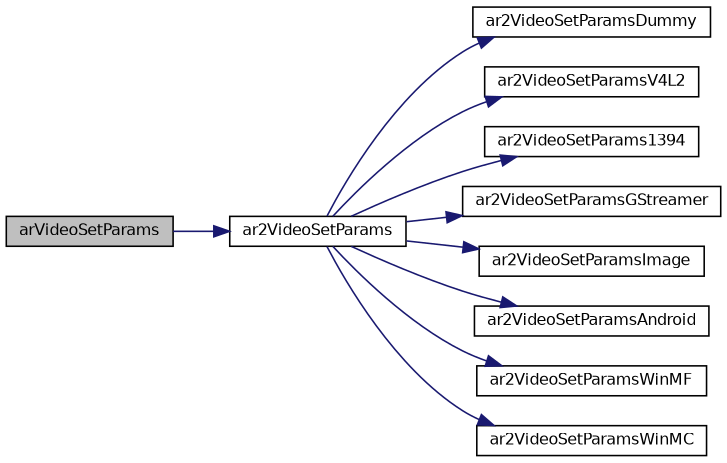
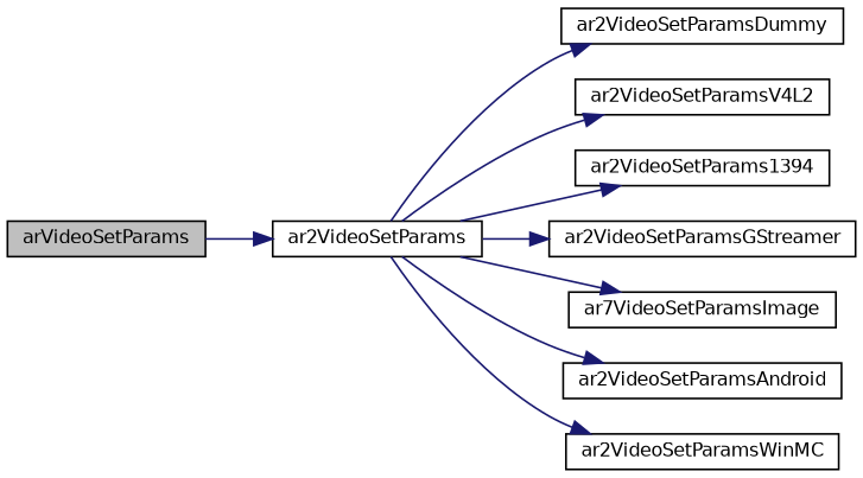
  digraph {
    rankdir=LR
    node [color=black fillcolor=white fontname=Helvetica fontsize=10 shape=record style=filled]
    edge [color=midnightblue fontname=Helvetica fontsize=10 labelfontname=Helvetica labelfontsize=10 style=solid]
    n1 [fillcolor=grey75 fontcolor=black height=0.2 label=arVideoSetParams width=0.4]
    n2 [height=0.2 label=ar2VideoSetParams width=0.4]
    n3 [height=0.2 label=ar2VideoSetParamsDummy width=0.4]
    n4 [height=0.2 label=ar2VideoSetParamsV4L2 width=0.4]
    n5 [height=0.2 label=ar2VideoSetParams1394 width=0.4]
    n6 [height=0.2 label=ar2VideoSetParamsGStreamer width=0.4]
-   n7 [height=0.2 label=ar2VideoSetParamsImage width=0.4]
+   n7 [height=0.2 label=ar7VideoSetParamsImage width=0.4]
    n8 [height=0.2 label=ar2VideoSetParamsAndroid width=0.4]
-   n9 [height=0.2 label=ar2VideoSetParamsWinMF width=0.4]
    n10 [height=0.2 label=ar2VideoSetParamsWinMC width=0.4]
    n1 -> n2
    n2 -> n3
    n2 -> n4
    n2 -> n5
    n2 -> n6
    n2 -> n7
    n2 -> n8
-   n2 -> n9
    n2 -> n10
  }
